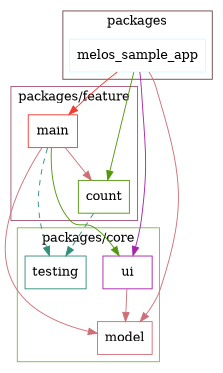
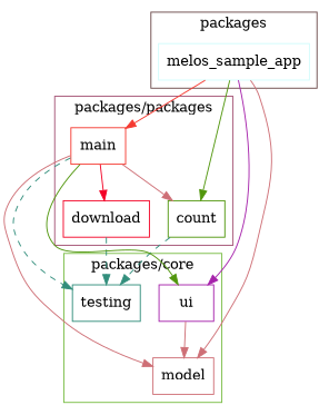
  digraph {
    node [shape=box]
    edge [color="#ce6f76" style=filled]
    count [color="#51960d"]
+   download [color="#f30427"]
    main [color="#f53a31"]
    melos_sample_app [color="#d2fcfc"]
    model [color="#ce6f76"]
    testing [color="#328e7c"]
    ui [color="#a623ab"]
    subgraph cluster_1 {
      color="#a45375"
-     label="packages/feature"
+     label="packages/packages"
      count
+     download
      main
    }
    subgraph cluster_2 {
      color="#6b4949"
      label=packages
      melos_sample_app
    }
    subgraph cluster_3 {
      color="#7bbd47"
      label="packages/core"
      model
      testing
      ui
    }
    count -> testing [color="#328e7c" style=dashed]
+   download -> testing [color="#328e7c" style=dashed]
    main -> count
+   main -> download [color="#f30427"]
    main -> model
    main -> testing [color="#328e7c" style=dashed]
    main -> ui [color="#51960d"]
    melos_sample_app -> count [color="#51960d"]
    melos_sample_app -> main [color="#f53a31"]
    melos_sample_app -> model
    melos_sample_app -> ui [color="#a623ab"]
    ui -> model
  }
